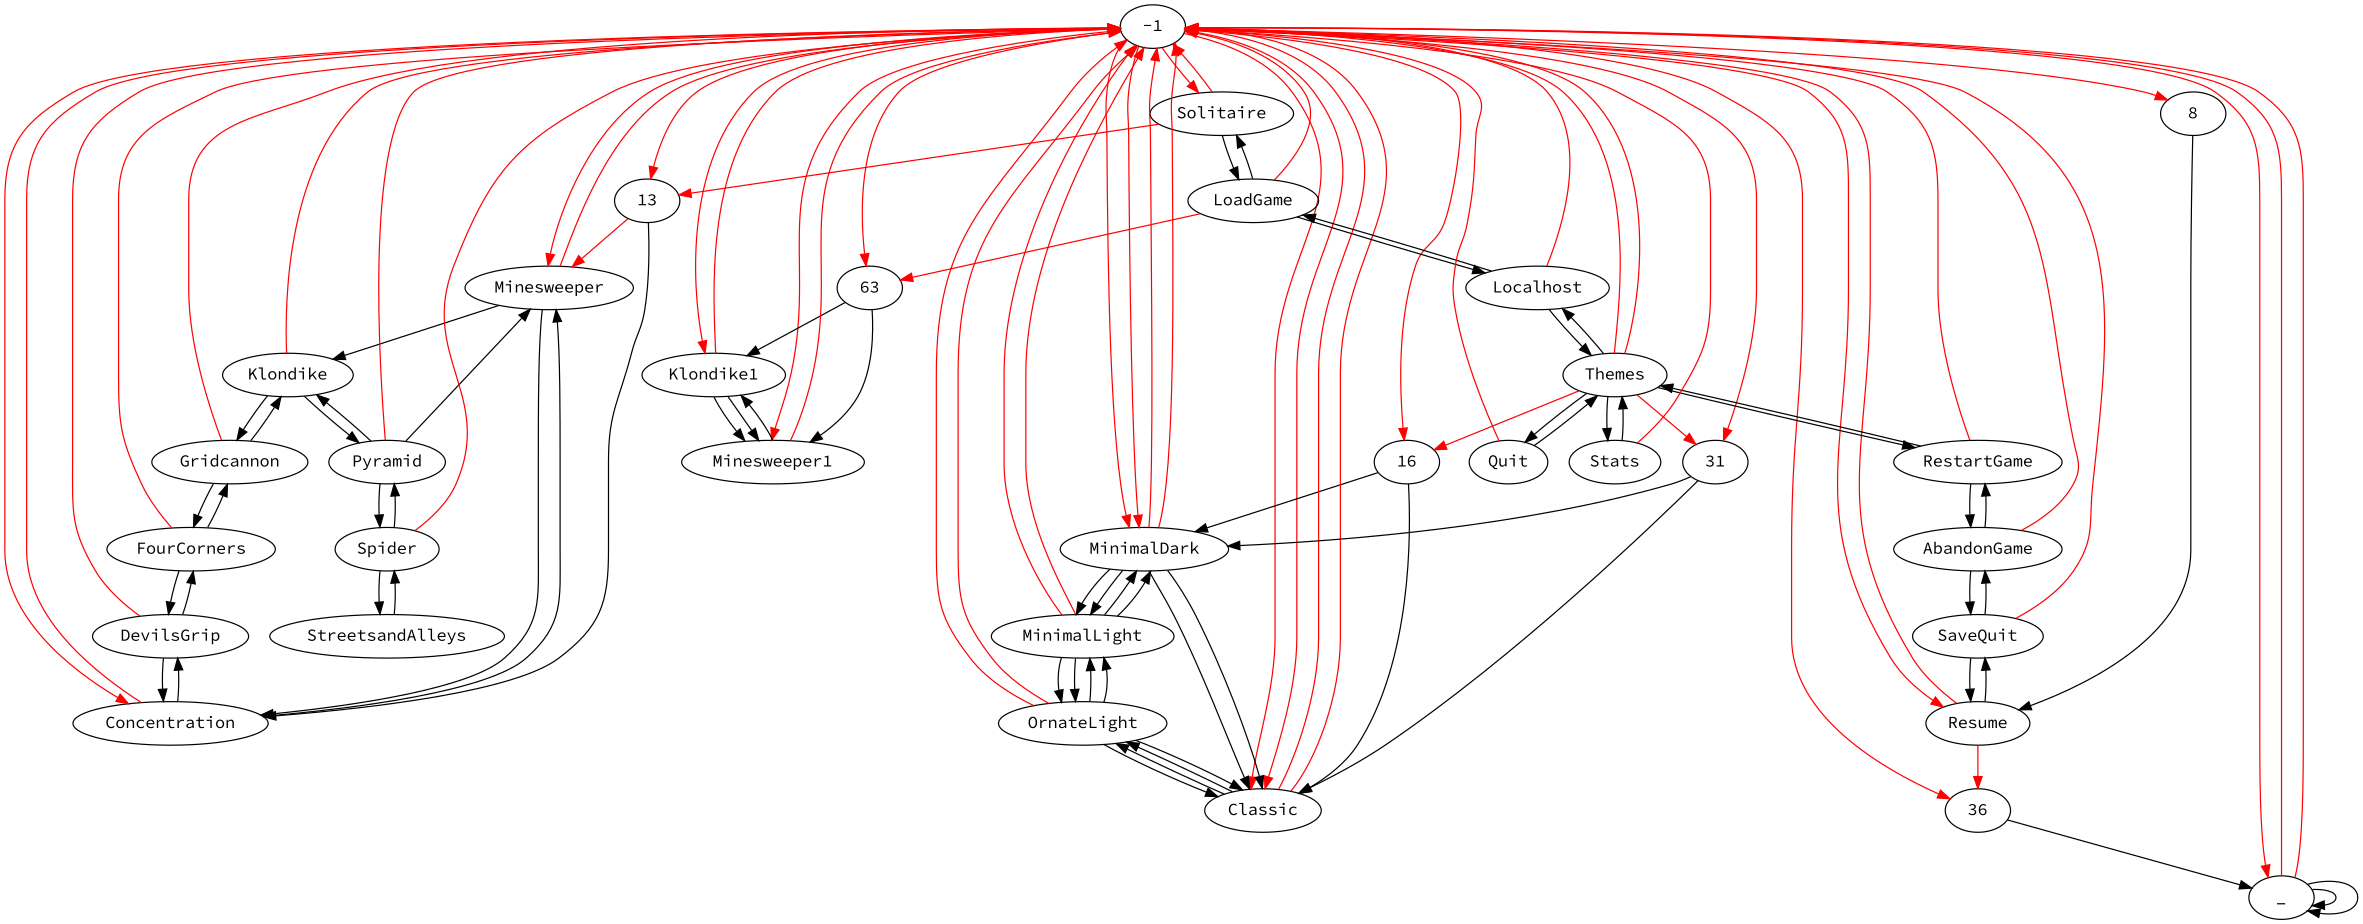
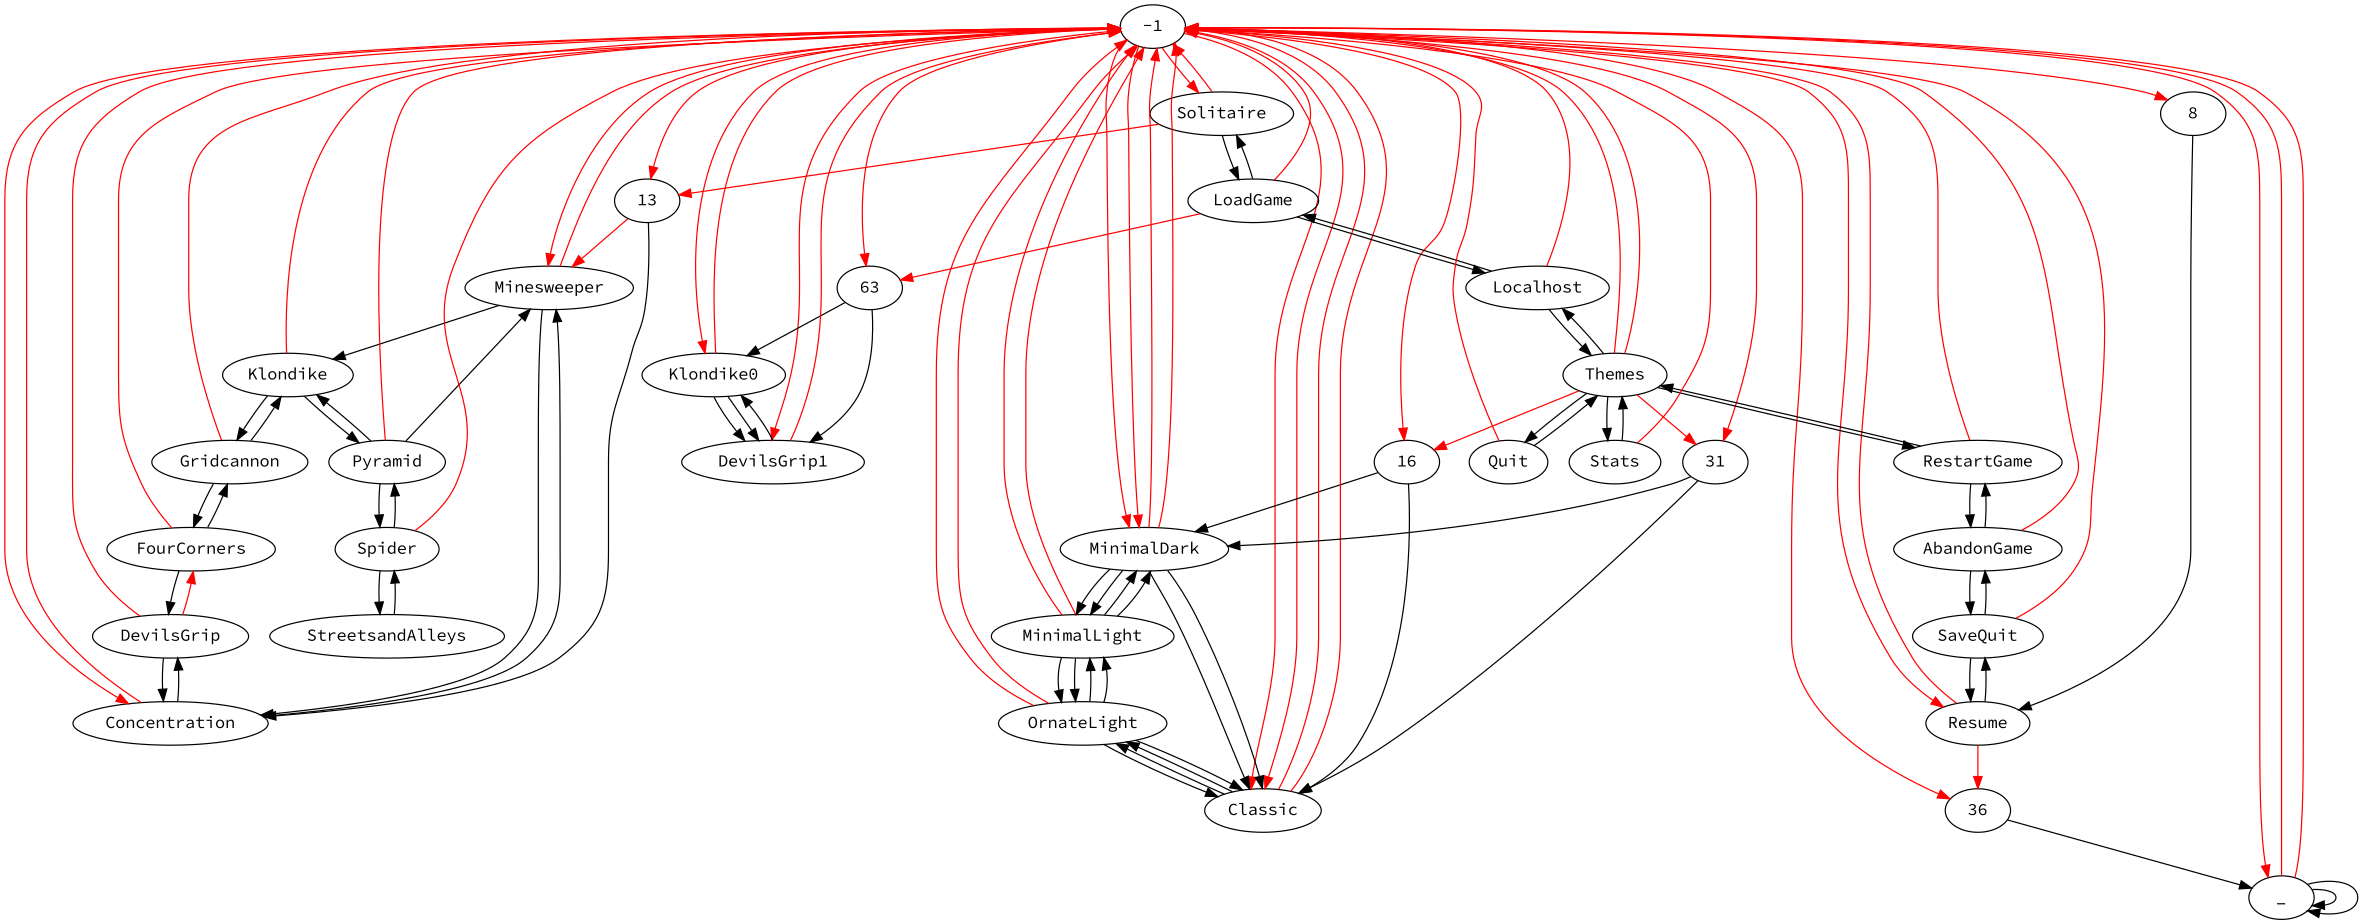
  digraph {
    fontname="Source Code Pro"
    node [fontname="Source Code Pro"]
    edge [fontname="Source Code Pro"]
    -1
    Solitaire
    n3 [label=8]
    Resume
    13
    Minesweeper
    Concentration
    n8 [label=63]
-   Klondike1
-   DevilsGrip1 [label=Minesweeper1]
+   Klondike1 [label=Klondike0]
+   DevilsGrip1
    n11 [label=16]
    MinimalDark
    Classic
    31
    36
    _
    LoadGame
    SaveQuit
    Klondike
    DevilsGrip
    MinimalLight
    OrnateLight
    Localhost
    Themes
    Quit
    RestartGame
    Stats
    AbandonGame
    Gridcannon
    Pyramid
    FourCorners
    Spider
    StreetsandAlleys
    -1 -> Solitaire [color=red]
    -1 -> n3 [color=red]
    -1 -> Resume [color=red]
    -1 -> 13 [color=red]
    -1 -> Minesweeper [color=red]
    -1 -> Concentration [color=red]
    -1 -> n8 [color=red]
    -1 -> Klondike1 [color=red]
    -1 -> DevilsGrip1 [color=red]
    -1 -> n11 [color=red]
    -1 -> MinimalDark [color=red]
    -1 -> MinimalDark [color=red]
    -1 -> Classic [color=red]
    -1 -> Classic [color=red]
    -1 -> 31 [color=red]
    -1 -> 36 [color=red]
    -1 -> _ [color=red]
    Solitaire -> -1 [color=red]
    Solitaire -> 13 [color=red]
    Solitaire -> LoadGame
    n3 -> Resume
    Resume -> -1 [color=red]
    Resume -> 36 [color=red]
    Resume -> SaveQuit
    13 -> Minesweeper [color=red]
    13 -> Concentration
    Minesweeper -> -1 [color=red]
    Minesweeper -> Concentration
    Minesweeper -> Klondike
    Concentration -> -1 [color=red]
    Concentration -> Minesweeper
    Concentration -> DevilsGrip
    n8 -> Klondike1
    n8 -> DevilsGrip1
    Klondike1 -> -1 [color=red]
    Klondike1 -> DevilsGrip1
    Klondike1 -> DevilsGrip1
    DevilsGrip1 -> -1 [color=red]
    DevilsGrip1 -> Klondike1
    n11 -> MinimalDark
    n11 -> Classic
    MinimalDark -> -1 [color=red]
    MinimalDark -> -1 [color=red]
    MinimalDark -> Classic
    MinimalDark -> Classic
    MinimalDark -> MinimalLight
    MinimalDark -> MinimalLight
    Classic -> -1 [color=red]
    Classic -> -1 [color=red]
    Classic -> OrnateLight
    Classic -> OrnateLight
    31 -> MinimalDark
    31 -> Classic
    36 -> _
    _ -> -1 [color=red]
    _ -> -1 [color=red]
    _ -> _
    _ -> _
    LoadGame -> -1 [color=red]
    LoadGame -> Solitaire
    LoadGame -> n8 [color=red]
    LoadGame -> Localhost
    SaveQuit -> -1 [color=red]
    SaveQuit -> Resume
    SaveQuit -> AbandonGame
    Klondike -> -1 [color=red]
    Klondike -> Gridcannon
    Klondike -> Pyramid
    DevilsGrip -> -1 [color=red]
    DevilsGrip -> Concentration
-   DevilsGrip -> FourCorners
+   DevilsGrip -> FourCorners [color=red]
    MinimalLight -> -1 [color=red]
    MinimalLight -> -1 [color=red]
    MinimalLight -> MinimalDark
    MinimalLight -> MinimalDark
    MinimalLight -> OrnateLight
    MinimalLight -> OrnateLight
    OrnateLight -> -1 [color=red]
    OrnateLight -> -1 [color=red]
    OrnateLight -> Classic
    OrnateLight -> Classic
    OrnateLight -> MinimalLight
    OrnateLight -> MinimalLight
    Localhost -> -1 [color=red]
    Localhost -> LoadGame
    Localhost -> Themes
    Themes -> -1 [color=red]
    Themes -> -1 [color=red]
    Themes -> n11 [color=red]
    Themes -> 31 [color=red]
    Themes -> Localhost
    Themes -> Quit
    Themes -> RestartGame
    Themes -> Stats
    Quit -> -1 [color=red]
    Quit -> Themes
    RestartGame -> -1 [color=red]
    RestartGame -> Themes
    RestartGame -> AbandonGame
    Stats -> -1 [color=red]
    Stats -> Themes
    AbandonGame -> -1 [color=red]
    AbandonGame -> SaveQuit
    AbandonGame -> RestartGame
    Gridcannon -> -1 [color=red]
    Gridcannon -> Klondike
    Gridcannon -> FourCorners
    Pyramid -> -1 [color=red]
    Pyramid -> Minesweeper
    Pyramid -> Klondike
    Pyramid -> Spider
    FourCorners -> -1 [color=red]
    FourCorners -> DevilsGrip
    FourCorners -> Gridcannon
    Spider -> -1 [color=red]
    Spider -> Pyramid
    Spider -> StreetsandAlleys
    StreetsandAlleys -> Spider
  }
